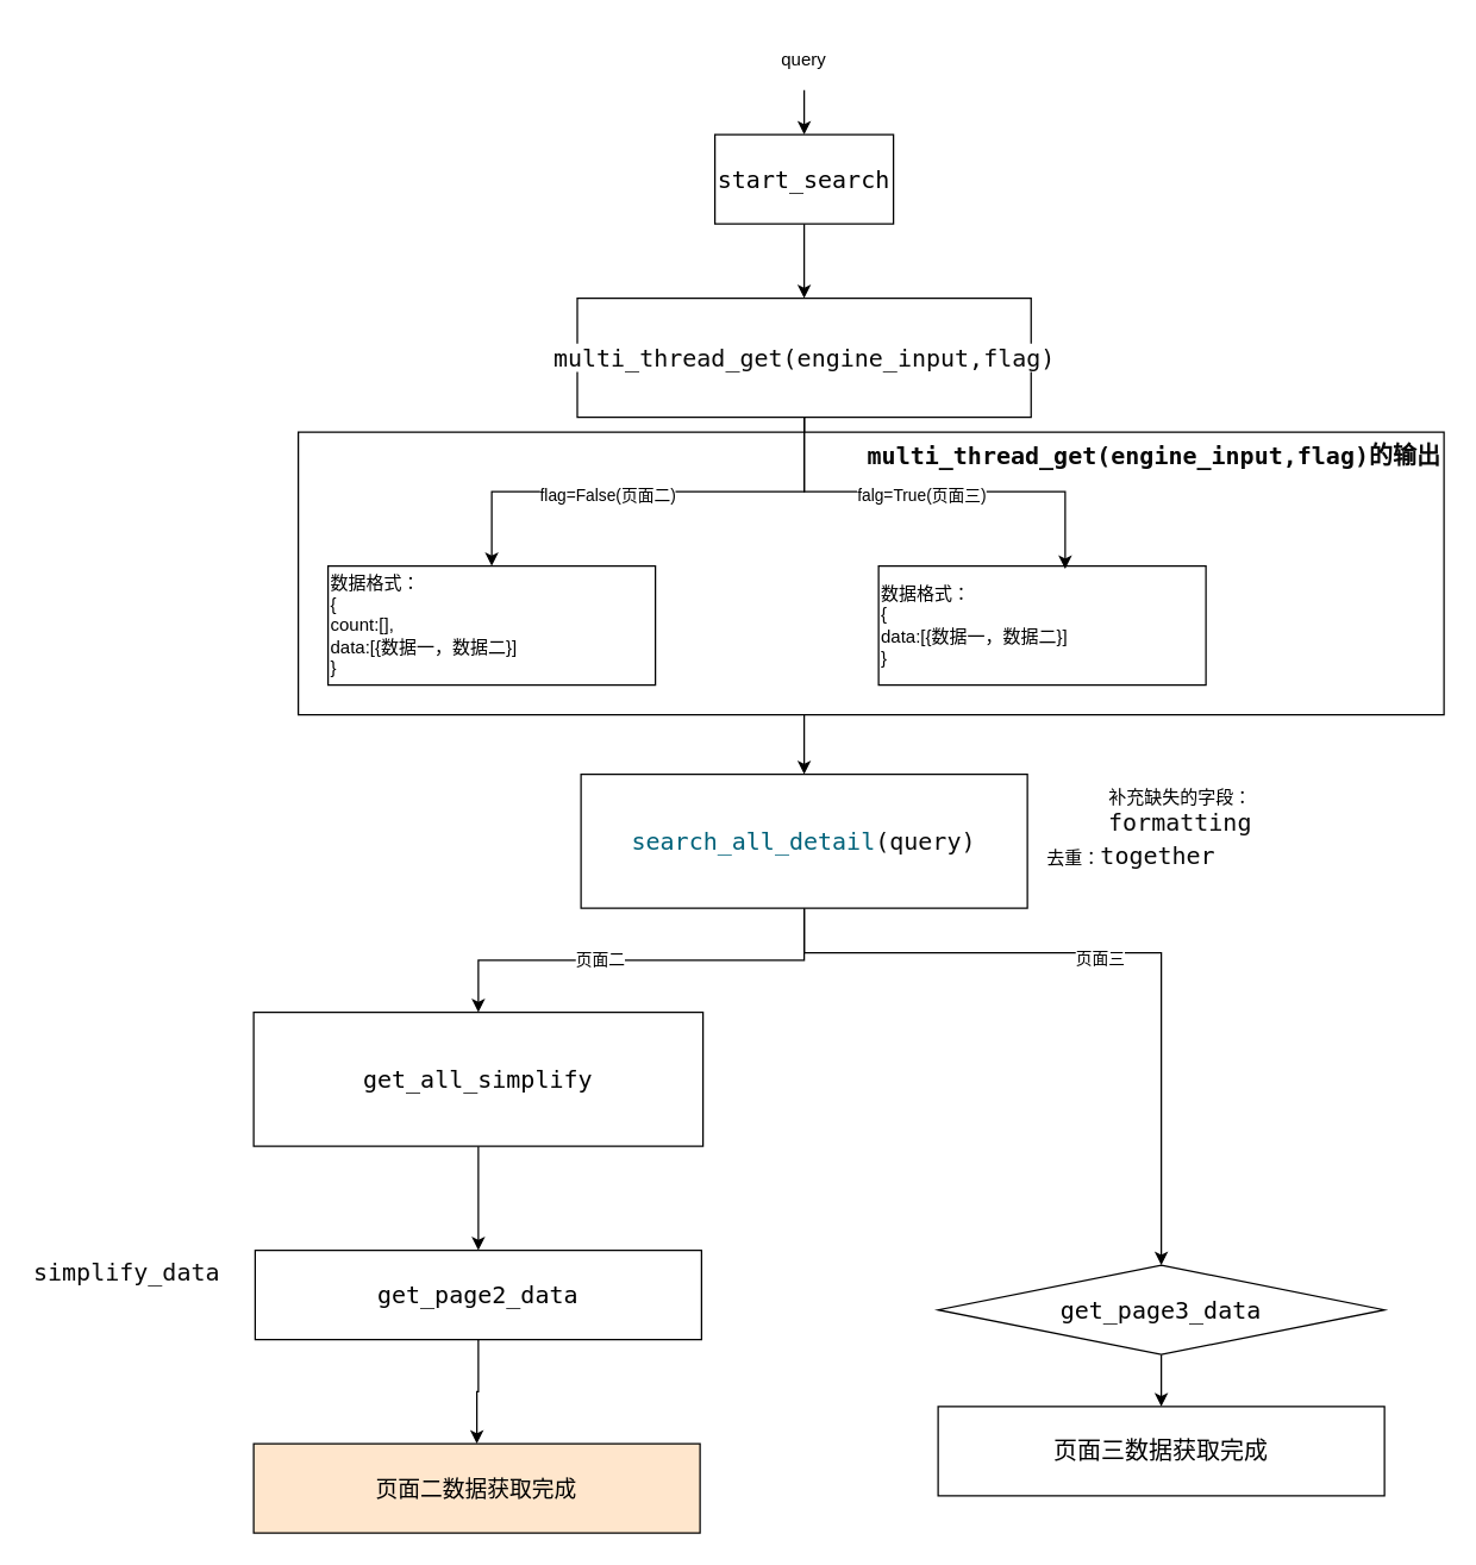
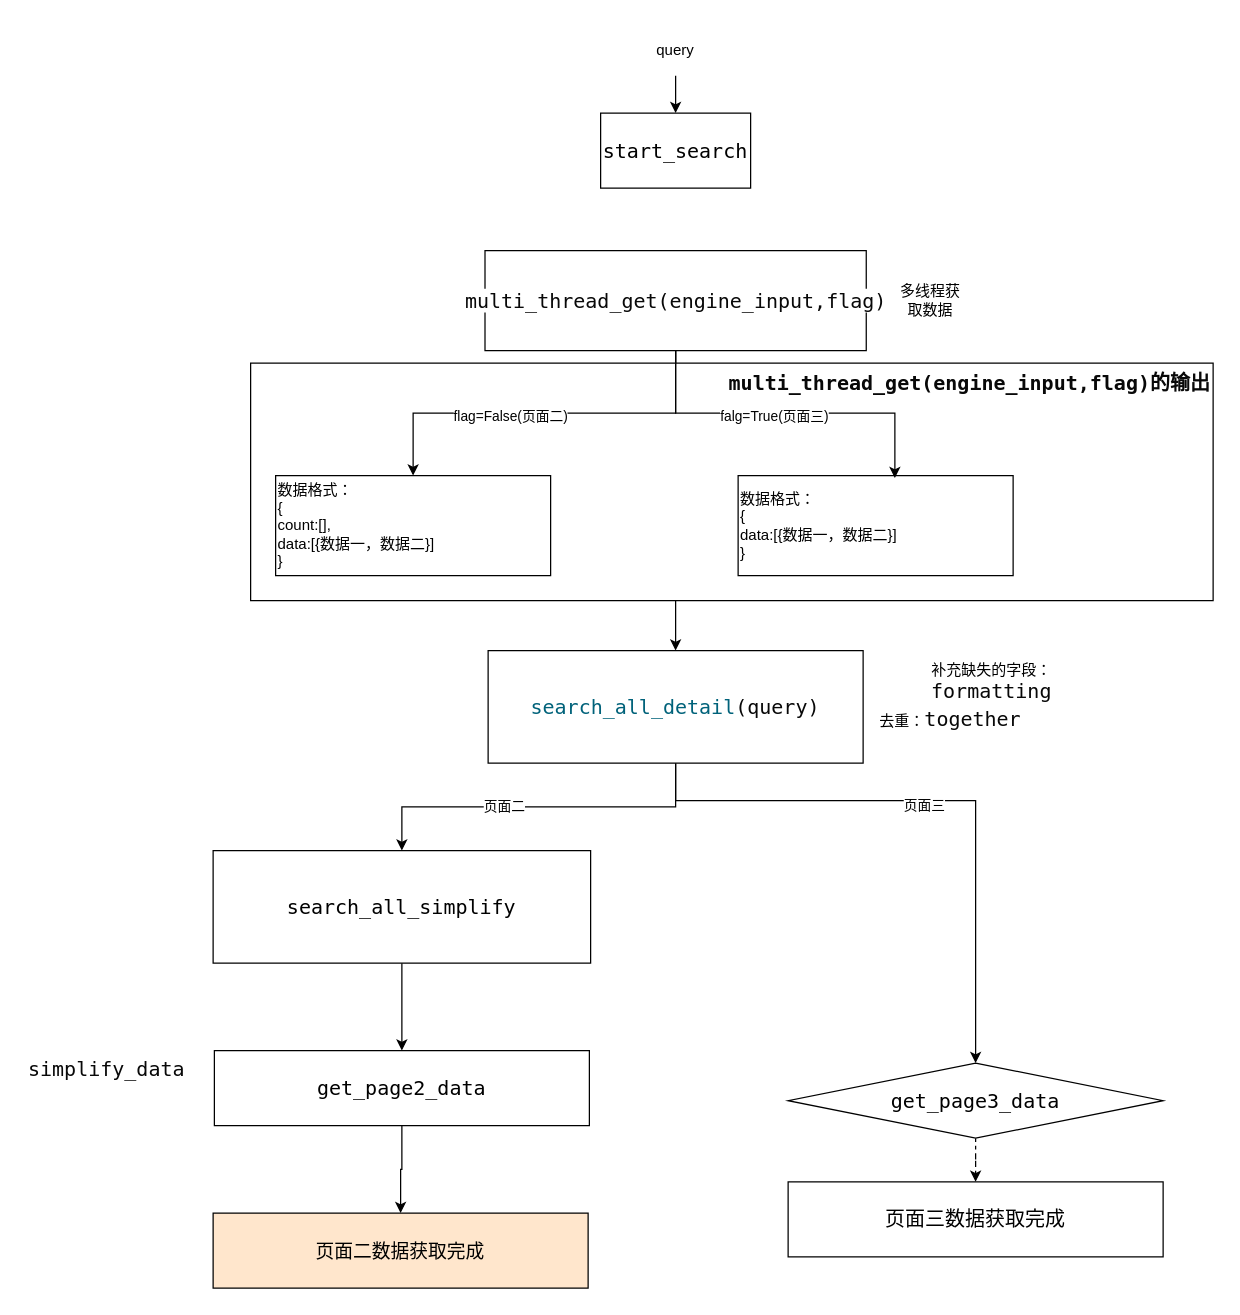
  <mxCell id="0" />
  <mxCell id="1" parent="0" />
  <mxCell id="2" style="edgeStyle=orthogonalEdgeStyle;rounded=0;orthogonalLoop=1;jettySize=auto;html=1;" parent="1" source="10" target="20" edge="1"><mxGeometry relative="1" as="geometry" /></mxCell>
  <mxCell id="3" value="&lt;b&gt;&lt;span style=&quot;color: rgb(8, 8, 8); font-family: &amp;quot;JetBrains Mono&amp;quot;, monospace; font-size: 16px; text-align: center; white-space: pre; background-color: rgb(255, 255, 255);&quot;&gt;multi_thread_get&lt;/span&gt;&lt;span style=&quot;color: rgb(8, 8, 8); font-family: &amp;quot;JetBrains Mono&amp;quot;, monospace; font-size: 12pt; text-align: center; white-space: pre;&quot;&gt;(engine_input,flag)的输出&lt;/span&gt;&lt;/b&gt;" style="rounded=0;whiteSpace=wrap;html=1;align=right;verticalAlign=top;" parent="1" vertex="1"><mxGeometry x="200" y="290" width="770" height="190" as="geometry" /></mxCell>
- <mxCell id="4" style="edgeStyle=orthogonalEdgeStyle;rounded=0;orthogonalLoop=1;jettySize=auto;html=1;exitX=0.5;exitY=1;exitDx=0;exitDy=0;entryX=0.5;entryY=0;entryDx=0;entryDy=0;" parent="1" source="5" target="10" edge="1"><mxGeometry relative="1" as="geometry" /></mxCell>
  <mxCell id="5" value="&lt;div style=&quot;background-color: rgb(255, 255, 255); font-family: &amp;quot;JetBrains Mono&amp;quot;, monospace; font-size: 12pt; white-space: pre;&quot;&gt;start_search&lt;/div&gt;" style="rounded=0;whiteSpace=wrap;html=1;" parent="1" vertex="1"><mxGeometry x="480" y="90" width="120" height="60" as="geometry" /></mxCell>
  <mxCell id="6" style="edgeStyle=orthogonalEdgeStyle;rounded=0;orthogonalLoop=1;jettySize=auto;html=1;" parent="1" source="7" target="5" edge="1"><mxGeometry relative="1" as="geometry" /></mxCell>
  <mxCell id="7" value="query" style="text;html=1;align=center;verticalAlign=middle;whiteSpace=wrap;rounded=0;" parent="1" vertex="1"><mxGeometry x="510" width="60" height="40" as="geometry" y="20" /></mxCell>
  <mxCell id="8" style="edgeStyle=orthogonalEdgeStyle;rounded=0;orthogonalLoop=1;jettySize=auto;html=1;entryX=0.5;entryY=0;entryDx=0;entryDy=0;" parent="1" source="10" target="12" edge="1"><mxGeometry relative="1" as="geometry" /></mxCell>
  <mxCell id="9" value="flag=False(页面二)" style="edgeLabel;html=1;align=center;verticalAlign=middle;resizable=0;points=[];" parent="8" vertex="1" connectable="0"><mxGeometry x="0.182" y="2" relative="1" as="geometry"><mxPoint as="offset" /></mxGeometry></mxCell>
  <mxCell id="10" value="&lt;div style=&quot;background-color:#ffffff;color:#080808;font-family:'JetBrains Mono',monospace;font-size:12.0pt;white-space:pre;&quot;&gt;multi_thread_get&lt;span style=&quot;font-size: 12pt;&quot;&gt;(engine_input,flag)&lt;/span&gt;&lt;/div&gt;" style="rounded=0;html=1;whiteSpace=wrap;" parent="1" vertex="1"><mxGeometry x="387.5" y="200" width="305" height="80" as="geometry" /></mxCell>
+ <mxCell id="11" value="多线程获取数据" style="text;html=1;align=center;verticalAlign=middle;whiteSpace=wrap;rounded=0;" parent="1" vertex="1"><mxGeometry x="714" y="225" width="60" height="30" as="geometry" /></mxCell>
  <mxCell id="12" value="数据格式：&lt;div&gt;{&lt;/div&gt;&lt;div style=&quot;&quot;&gt;count:[],&lt;/div&gt;&lt;div&gt;data:[{数据一，数据二}]&lt;/div&gt;&lt;div&gt;}&lt;/div&gt;" style="rounded=0;whiteSpace=wrap;html=1;align=left;" parent="1" vertex="1"><mxGeometry x="220" y="380" width="220" height="80" as="geometry" /></mxCell>
  <mxCell id="13" value="数据格式：&lt;div&gt;{&lt;/div&gt;&lt;div&gt;data:[{数据一，数据二}]&lt;/div&gt;&lt;div&gt;}&lt;/div&gt;" style="rounded=0;whiteSpace=wrap;html=1;align=left;" parent="1" vertex="1"><mxGeometry x="590" y="380" width="220" height="80" as="geometry" /></mxCell>
  <mxCell id="14" style="edgeStyle=orthogonalEdgeStyle;rounded=0;orthogonalLoop=1;jettySize=auto;html=1;entryX=0.57;entryY=0.025;entryDx=0;entryDy=0;entryPerimeter=0;" parent="1" source="10" target="13" edge="1"><mxGeometry relative="1" as="geometry" /></mxCell>
  <mxCell id="15" value="falg=True(页面三)" style="edgeLabel;html=1;align=center;verticalAlign=middle;resizable=0;points=[];" parent="14" vertex="1" connectable="0"><mxGeometry x="-0.077" y="-2" relative="1" as="geometry"><mxPoint as="offset" /></mxGeometry></mxCell>
  <mxCell id="16" style="edgeStyle=orthogonalEdgeStyle;rounded=0;orthogonalLoop=1;jettySize=auto;html=1;" parent="1" source="20" target="24" edge="1"><mxGeometry relative="1" as="geometry" /></mxCell>
  <mxCell id="17" value="页面二" style="edgeLabel;html=1;align=center;verticalAlign=middle;resizable=0;points=[];" parent="16" vertex="1" connectable="0"><mxGeometry x="0.195" y="-1" relative="1" as="geometry"><mxPoint as="offset" /></mxGeometry></mxCell>
  <mxCell id="18" style="edgeStyle=orthogonalEdgeStyle;rounded=0;orthogonalLoop=1;jettySize=auto;html=1;entryX=0.5;entryY=0;entryDx=0;entryDy=0;" parent="1" source="20" target="30" edge="1"><mxGeometry relative="1" as="geometry"><Array as="points"><mxPoint x="540" y="640" /><mxPoint x="780" y="640" /></Array></mxGeometry></mxCell>
  <mxCell id="19" value="页面三" style="edgeLabel;html=1;align=center;verticalAlign=middle;resizable=0;points=[];" parent="18" vertex="1" connectable="0"><mxGeometry x="-0.052" y="-3" relative="1" as="geometry"><mxPoint as="offset" /></mxGeometry></mxCell>
  <mxCell id="20" value="&lt;div style=&quot;background-color:#ffffff;color:#080808;font-family:'JetBrains Mono',monospace;font-size:12.0pt;white-space:pre;&quot;&gt;&lt;span style=&quot;color:#00627a;&quot;&gt;search_all_detail&lt;/span&gt;(query)&lt;/div&gt;" style="rounded=0;whiteSpace=wrap;html=1;" parent="1" vertex="1"><mxGeometry x="390" y="520" width="300" height="90" as="geometry" /></mxCell>
  <mxCell id="21" value="补充缺失的字段：&lt;span style=&quot;background-color: rgb(255, 255, 255); color: rgb(8, 8, 8); font-family: &amp;quot;JetBrains Mono&amp;quot;, monospace; font-size: 12pt; white-space: pre;&quot;&gt;formatting&lt;/span&gt;" style="text;html=1;align=center;verticalAlign=middle;whiteSpace=wrap;rounded=0;" parent="1" vertex="1"><mxGeometry x="700" y="530" width="186" height="30" as="geometry" /></mxCell>
  <mxCell id="22" value="去重：&lt;span style=&quot;background-color: rgb(255, 255, 255); color: rgb(8, 8, 8); font-family: &amp;quot;JetBrains Mono&amp;quot;, monospace; font-size: 12pt; white-space: pre;&quot;&gt;together&lt;/span&gt;" style="text;html=1;align=center;verticalAlign=middle;whiteSpace=wrap;rounded=0;" parent="1" vertex="1"><mxGeometry x="700" y="560" width="120" height="30" as="geometry" /></mxCell>
  <mxCell id="23" style="edgeStyle=orthogonalEdgeStyle;rounded=0;orthogonalLoop=1;jettySize=auto;html=1;exitX=0.5;exitY=1;exitDx=0;exitDy=0;entryX=0.5;entryY=0;entryDx=0;entryDy=0;" parent="1" source="24" target="26" edge="1"><mxGeometry relative="1" as="geometry" /></mxCell>
- <mxCell id="24" value="&lt;div style=&quot;background-color: rgb(255, 255, 255); font-family: &amp;quot;JetBrains Mono&amp;quot;, monospace; font-size: 12pt; white-space: pre;&quot;&gt;get_all_simplify&lt;/div&gt;" style="rounded=0;whiteSpace=wrap;html=1;" parent="1" vertex="1"><mxGeometry x="170" y="680" width="302" height="90" as="geometry" /></mxCell>
+ <mxCell id="24" value="&lt;div style=&quot;background-color: rgb(255, 255, 255); font-family: &amp;quot;JetBrains Mono&amp;quot;, monospace; font-size: 12pt; white-space: pre;&quot;&gt;search_all_simplify&lt;/div&gt;" style="rounded=0;whiteSpace=wrap;html=1;" parent="1" vertex="1"><mxGeometry x="170" y="680" width="302" height="90" as="geometry" /></mxCell>
  <mxCell id="25" style="edgeStyle=orthogonalEdgeStyle;rounded=0;orthogonalLoop=1;jettySize=auto;html=1;" parent="1" source="26" target="28" edge="1"><mxGeometry relative="1" as="geometry"><mxPoint x="321" y="960" as="targetPoint" /></mxGeometry></mxCell>
  <mxCell id="26" value="&lt;div style=&quot;background-color: rgb(255, 255, 255); font-family: &amp;quot;JetBrains Mono&amp;quot;, monospace; font-size: 12pt; white-space: pre;&quot;&gt;&lt;div style=&quot;font-size: 12pt;&quot;&gt;get_page2_data&lt;/div&gt;&lt;/div&gt;" style="rounded=0;whiteSpace=wrap;html=1;" parent="1" vertex="1"><mxGeometry x="171" y="840" width="300" height="60" as="geometry" /></mxCell>
  <mxCell id="27" value="&lt;div style=&quot;background-color:#ffffff;color:#080808;font-family:'JetBrains Mono',monospace;font-size:12.0pt;white-space:pre;&quot;&gt;simplify_data&lt;/div&gt;" style="text;html=1;align=center;verticalAlign=middle;whiteSpace=wrap;rounded=0;" parent="1" vertex="1"><mxGeometry x="20" y="840" width="130" height="30" as="geometry" /></mxCell>
  <mxCell id="28" value="页面二数据获取完成" style="rounded=0;whiteSpace=wrap;html=1;fontSize=15;fillColor=#ffe6cc;" parent="1" vertex="1"><mxGeometry x="170" y="970" width="300" height="60" as="geometry" /></mxCell>
- <mxCell id="29" style="edgeStyle=orthogonalEdgeStyle;rounded=0;orthogonalLoop=1;jettySize=auto;html=1;" parent="1" source="30" target="31" edge="1"><mxGeometry relative="1" as="geometry" /></mxCell>
+ <mxCell id="29" style="edgeStyle=orthogonalEdgeStyle;rounded=0;orthogonalLoop=1;jettySize=auto;html=1;dashed=1;" parent="1" source="30" target="31" edge="1"><mxGeometry relative="1" as="geometry" /></mxCell>
  <mxCell id="30" value="&lt;div style=&quot;background-color: rgb(255, 255, 255); font-family: &amp;quot;JetBrains Mono&amp;quot;, monospace; font-size: 12pt; white-space: pre;&quot;&gt;&lt;div style=&quot;font-size: 12pt;&quot;&gt;get_page3_data&lt;/div&gt;&lt;/div&gt;" style="rhombus;whiteSpace=wrap;html=1;textShadow=0;" parent="1" vertex="1"><mxGeometry x="630" y="850" width="300" height="60" as="geometry" /></mxCell>
  <mxCell id="31" value="页面三数据获取完成" style="rounded=0;whiteSpace=wrap;html=1;fontSize=16;" parent="1" vertex="1"><mxGeometry x="630" y="945" width="300" height="60" as="geometry" /></mxCell>
